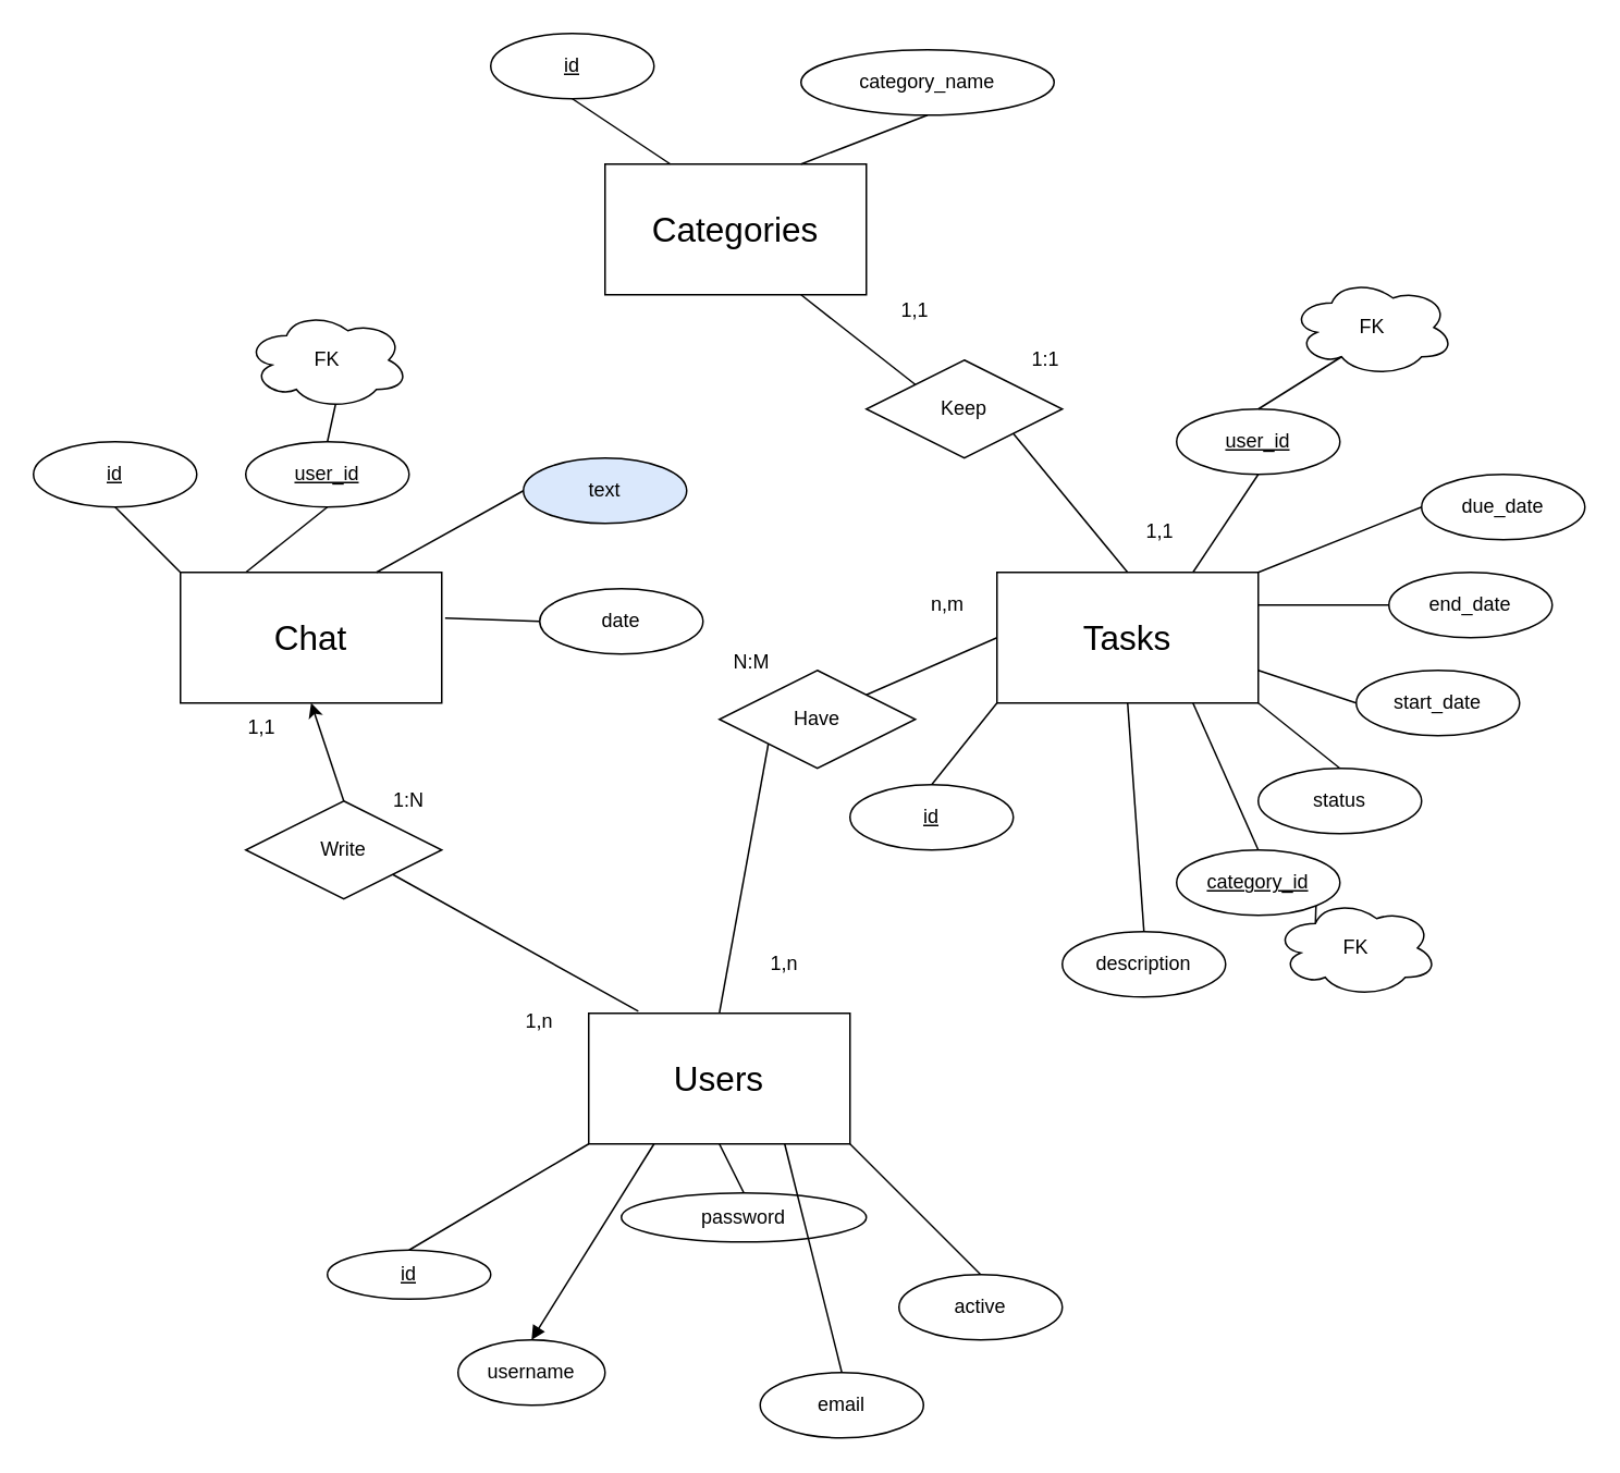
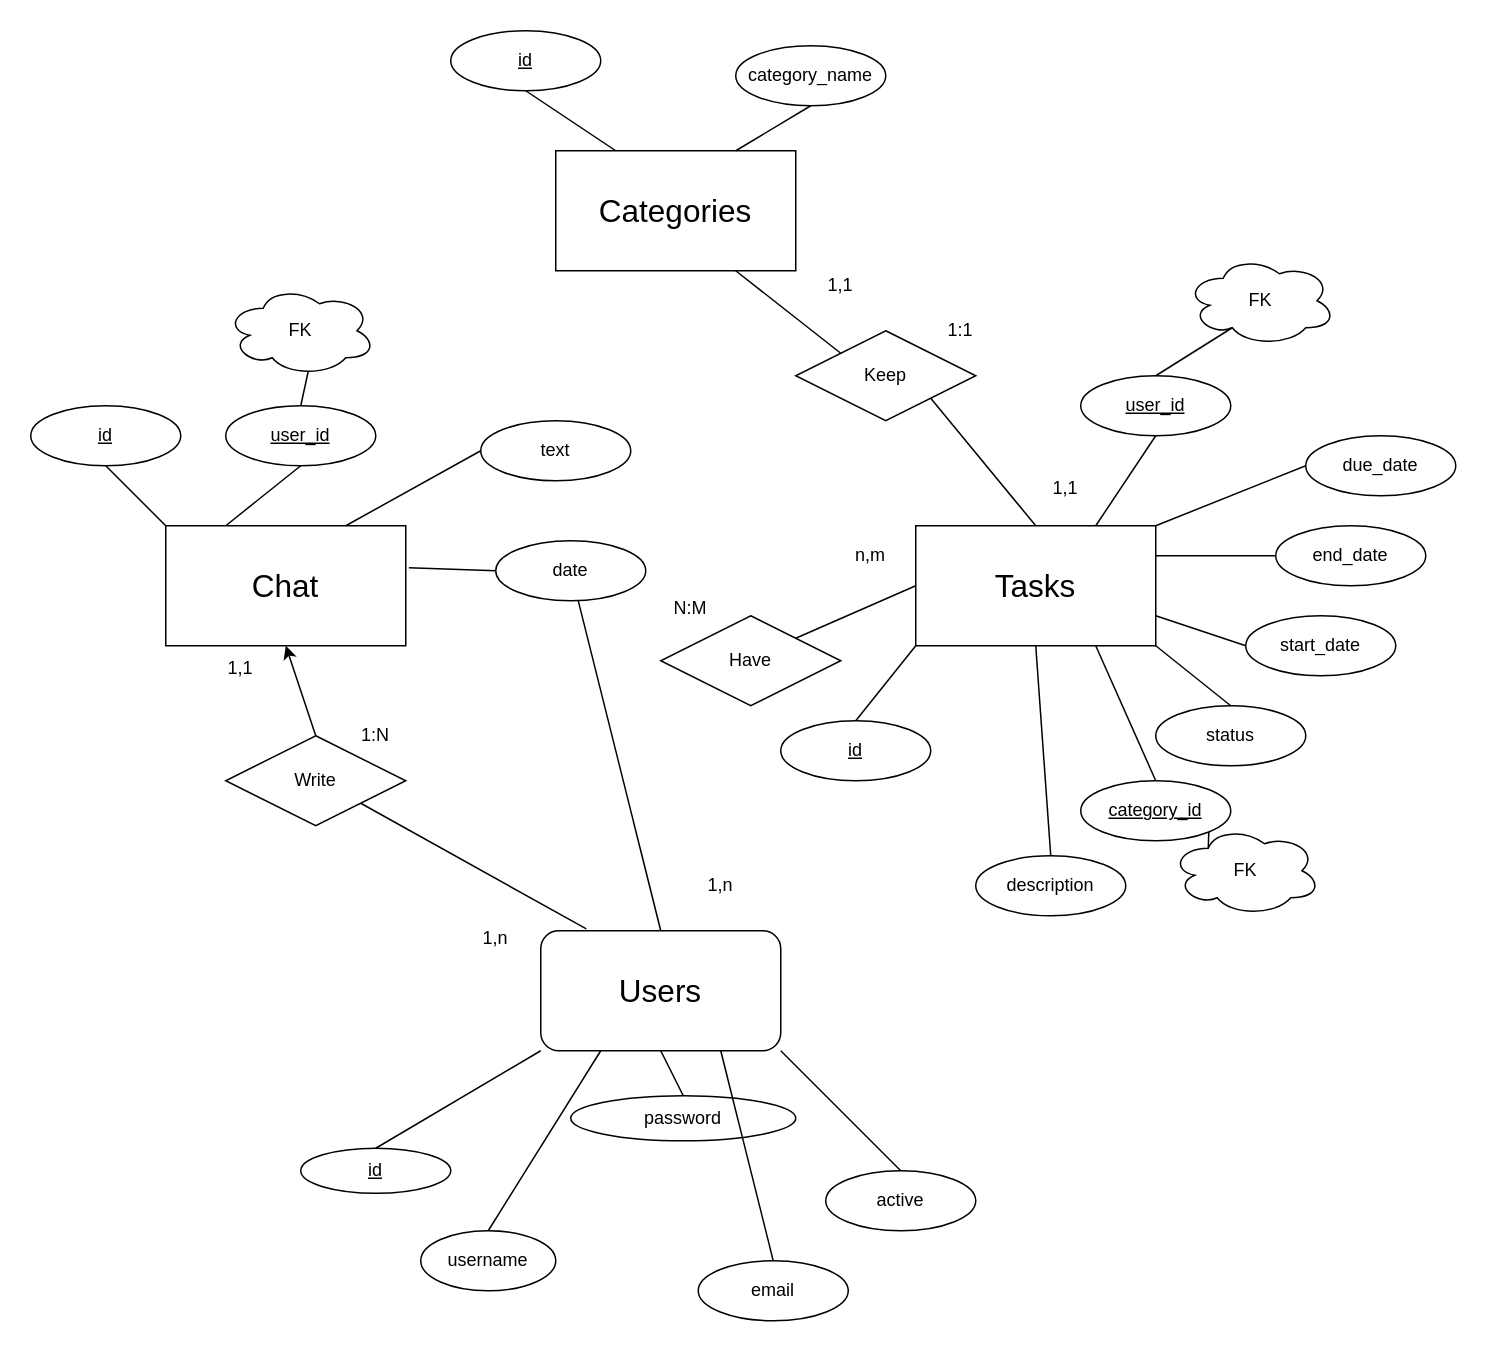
  <mxCell id="0" />
  <mxCell id="1" parent="0" />
- <mxCell id="2" value="&lt;font style=&quot;font-size: 21px;&quot;&gt;Users&lt;/font&gt;" style="whiteSpace=wrap;html=1;align=center;" vertex="1" parent="1"><mxGeometry x="360" y="620" width="160" height="80" as="geometry" /></mxCell>
+ <mxCell id="2" value="&lt;font style=&quot;font-size: 21px;&quot;&gt;Users&lt;/font&gt;" style="whiteSpace=wrap;html=1;align=center;rounded=1;" vertex="1" parent="1"><mxGeometry x="360" y="620" width="160" height="80" as="geometry" /></mxCell>
  <mxCell id="3" value="id" style="ellipse;whiteSpace=wrap;html=1;align=center;fontStyle=4;" vertex="1" parent="1"><mxGeometry x="200" y="765" width="100" height="30" as="geometry" /></mxCell>
  <mxCell id="4" value="" style="endArrow=none;html=1;rounded=0;exitX=0.5;exitY=0;exitDx=0;exitDy=0;entryX=0;entryY=1;entryDx=0;entryDy=0;" edge="1" parent="1" source="3" target="2"><mxGeometry relative="1" as="geometry"><mxPoint x="380" y="480" as="sourcePoint" /><mxPoint x="540" y="480" as="targetPoint" /></mxGeometry></mxCell>
  <mxCell id="5" value="username" style="ellipse;whiteSpace=wrap;html=1;align=center;" vertex="1" parent="1"><mxGeometry x="280" y="820" width="90" height="40" as="geometry" /></mxCell>
- <mxCell id="6" value="" style="endArrow=block;html=1;rounded=0;exitX=0.25;exitY=1;exitDx=0;exitDy=0;entryX=0.5;entryY=0;entryDx=0;entryDy=0;" edge="1" parent="1" source="2" target="5"><mxGeometry relative="1" as="geometry"><mxPoint x="380" y="480" as="sourcePoint" /><mxPoint x="540" y="480" as="targetPoint" /></mxGeometry></mxCell>
+ <mxCell id="6" value="" style="endArrow=none;html=1;rounded=0;exitX=0.25;exitY=1;exitDx=0;exitDy=0;entryX=0.5;entryY=0;entryDx=0;entryDy=0;" edge="1" parent="1" source="2" target="5"><mxGeometry relative="1" as="geometry"><mxPoint x="380" y="480" as="sourcePoint" /><mxPoint x="540" y="480" as="targetPoint" /></mxGeometry></mxCell>
  <mxCell id="7" value="email" style="ellipse;whiteSpace=wrap;html=1;align=center;" vertex="1" parent="1"><mxGeometry x="465" y="840" width="100" height="40" as="geometry" /></mxCell>
  <mxCell id="8" value="password" style="ellipse;whiteSpace=wrap;html=1;align=center;" vertex="1" parent="1"><mxGeometry x="380" y="730" width="150" height="30" as="geometry" /></mxCell>
  <mxCell id="9" value="" style="endArrow=none;html=1;rounded=0;exitX=0.5;exitY=1;exitDx=0;exitDy=0;entryX=0.5;entryY=0;entryDx=0;entryDy=0;" edge="1" parent="1" source="2" target="8"><mxGeometry relative="1" as="geometry"><mxPoint x="380" y="480" as="sourcePoint" /><mxPoint x="540" y="480" as="targetPoint" /></mxGeometry></mxCell>
  <mxCell id="10" value="" style="endArrow=none;html=1;rounded=0;exitX=0.75;exitY=1;exitDx=0;exitDy=0;entryX=0.5;entryY=0;entryDx=0;entryDy=0;" edge="1" parent="1" source="2" target="7"><mxGeometry relative="1" as="geometry"><mxPoint x="380" y="480" as="sourcePoint" /><mxPoint x="540" y="480" as="targetPoint" /></mxGeometry></mxCell>
  <mxCell id="11" value="&lt;font style=&quot;font-size: 21px;&quot;&gt;Tasks&lt;/font&gt;" style="whiteSpace=wrap;html=1;align=center;" vertex="1" parent="1"><mxGeometry x="610" y="350" width="160" height="80" as="geometry" /></mxCell>
  <mxCell id="12" value="" style="endArrow=none;html=1;rounded=0;exitX=0;exitY=1;exitDx=0;exitDy=0;entryX=0.5;entryY=0;entryDx=0;entryDy=0;" edge="1" parent="1" source="11" target="39"><mxGeometry relative="1" as="geometry"><mxPoint x="380" y="470" as="sourcePoint" /><mxPoint x="540" y="470" as="targetPoint" /></mxGeometry></mxCell>
  <mxCell id="13" value="description" style="ellipse;whiteSpace=wrap;html=1;align=center;" vertex="1" parent="1"><mxGeometry x="650" y="570" width="100" height="40" as="geometry" /></mxCell>
  <mxCell id="14" value="" style="endArrow=none;html=1;rounded=0;entryX=0.5;entryY=1;entryDx=0;entryDy=0;exitX=0.5;exitY=0;exitDx=0;exitDy=0;" edge="1" parent="1" source="13" target="11"><mxGeometry relative="1" as="geometry"><mxPoint x="380" y="470" as="sourcePoint" /><mxPoint x="540" y="470" as="targetPoint" /></mxGeometry></mxCell>
  <mxCell id="15" value="" style="endArrow=none;html=1;rounded=0;entryX=0.75;entryY=1;entryDx=0;entryDy=0;exitX=0.5;exitY=0;exitDx=0;exitDy=0;" edge="1" parent="1" source="26" target="11"><mxGeometry relative="1" as="geometry"><mxPoint x="640" y="460" as="sourcePoint" /><mxPoint x="540" y="470" as="targetPoint" /></mxGeometry></mxCell>
  <mxCell id="16" value="status" style="ellipse;whiteSpace=wrap;html=1;align=center;" vertex="1" parent="1"><mxGeometry x="770" y="470" width="100" height="40" as="geometry" /></mxCell>
  <mxCell id="17" value="" style="endArrow=none;html=1;rounded=0;exitX=1;exitY=1;exitDx=0;exitDy=0;entryX=0.5;entryY=0;entryDx=0;entryDy=0;" edge="1" parent="1" source="11" target="16"><mxGeometry relative="1" as="geometry"><mxPoint x="380" y="470" as="sourcePoint" /><mxPoint x="540" y="470" as="targetPoint" /></mxGeometry></mxCell>
  <mxCell id="18" value="due_date" style="ellipse;whiteSpace=wrap;html=1;align=center;" vertex="1" parent="1"><mxGeometry x="870" y="290" width="100" height="40" as="geometry" /></mxCell>
  <mxCell id="19" value="end_date" style="ellipse;whiteSpace=wrap;html=1;align=center;" vertex="1" parent="1"><mxGeometry x="850" y="350" width="100" height="40" as="geometry" /></mxCell>
  <mxCell id="20" value="start_date" style="ellipse;whiteSpace=wrap;html=1;align=center;" vertex="1" parent="1"><mxGeometry x="830" y="410" width="100" height="40" as="geometry" /></mxCell>
  <mxCell id="21" value="" style="endArrow=none;html=1;rounded=0;exitX=1;exitY=0.75;exitDx=0;exitDy=0;entryX=0;entryY=0.5;entryDx=0;entryDy=0;" edge="1" parent="1" source="11" target="20"><mxGeometry relative="1" as="geometry"><mxPoint x="380" y="470" as="sourcePoint" /><mxPoint x="540" y="470" as="targetPoint" /></mxGeometry></mxCell>
  <mxCell id="22" value="" style="endArrow=none;html=1;rounded=0;exitX=1;exitY=0.25;exitDx=0;exitDy=0;entryX=0;entryY=0.5;entryDx=0;entryDy=0;" edge="1" parent="1" source="11" target="19"><mxGeometry relative="1" as="geometry"><mxPoint x="380" y="470" as="sourcePoint" /><mxPoint x="540" y="470" as="targetPoint" /></mxGeometry></mxCell>
  <mxCell id="23" value="" style="endArrow=none;html=1;rounded=0;exitX=1;exitY=0;exitDx=0;exitDy=0;entryX=0;entryY=0.5;entryDx=0;entryDy=0;" edge="1" parent="1" source="11" target="18"><mxGeometry relative="1" as="geometry"><mxPoint x="380" y="470" as="sourcePoint" /><mxPoint x="540" y="470" as="targetPoint" /></mxGeometry></mxCell>
  <mxCell id="24" value="" style="endArrow=none;html=1;rounded=0;exitX=0.75;exitY=0;exitDx=0;exitDy=0;entryX=0.5;entryY=1;entryDx=0;entryDy=0;" edge="1" parent="1" source="11" target="29"><mxGeometry relative="1" as="geometry"><mxPoint x="380" y="470" as="sourcePoint" /><mxPoint x="630" y="240" as="targetPoint" /></mxGeometry></mxCell>
  <mxCell id="25" value="&lt;font style=&quot;font-size: 21px;&quot;&gt;Categories&lt;/font&gt;" style="whiteSpace=wrap;html=1;align=center;" vertex="1" parent="1"><mxGeometry x="370" y="100" width="160" height="80" as="geometry" /></mxCell>
  <mxCell id="26" value="&lt;u&gt;category_id&lt;/u&gt;" style="ellipse;whiteSpace=wrap;html=1;align=center;" vertex="1" parent="1"><mxGeometry x="720" y="520" width="100" height="40" as="geometry" /></mxCell>
  <mxCell id="27" value="FK" style="ellipse;shape=cloud;whiteSpace=wrap;html=1;align=center;" vertex="1" parent="1"><mxGeometry x="780" y="550" width="100" height="60" as="geometry" /></mxCell>
  <mxCell id="28" value="" style="endArrow=none;html=1;rounded=0;exitX=1;exitY=1;exitDx=0;exitDy=0;entryX=0.25;entryY=0.25;entryDx=0;entryDy=0;entryPerimeter=0;" edge="1" parent="1" source="26" target="27"><mxGeometry relative="1" as="geometry"><mxPoint x="380" y="370" as="sourcePoint" /><mxPoint x="540" y="370" as="targetPoint" /></mxGeometry></mxCell>
  <mxCell id="29" value="&lt;u&gt;user_id&lt;/u&gt;" style="ellipse;whiteSpace=wrap;html=1;align=center;" vertex="1" parent="1"><mxGeometry x="720" y="250" width="100" height="40" as="geometry" /></mxCell>
  <mxCell id="30" value="FK" style="ellipse;shape=cloud;whiteSpace=wrap;html=1;align=center;" vertex="1" parent="1"><mxGeometry x="790" y="170" width="100" height="60" as="geometry" /></mxCell>
  <mxCell id="31" value="" style="endArrow=none;html=1;rounded=0;exitX=0.5;exitY=0;exitDx=0;exitDy=0;entryX=0.31;entryY=0.8;entryDx=0;entryDy=0;entryPerimeter=0;" edge="1" parent="1" source="29" target="30"><mxGeometry relative="1" as="geometry"><mxPoint x="380" y="370" as="sourcePoint" /><mxPoint x="540" y="370" as="targetPoint" /></mxGeometry></mxCell>
  <mxCell id="32" value="id" style="ellipse;whiteSpace=wrap;html=1;align=center;fontStyle=4;" vertex="1" parent="1"><mxGeometry x="300" y="20" width="100" height="40" as="geometry" /></mxCell>
- <mxCell id="33" value="category_name" style="ellipse;whiteSpace=wrap;html=1;align=center;" vertex="1" parent="1"><mxGeometry x="490" y="30" width="155" height="40" as="geometry" /></mxCell>
+ <mxCell id="33" value="category_name" style="ellipse;whiteSpace=wrap;html=1;align=center;" vertex="1" parent="1"><mxGeometry x="490" y="30" width="100" height="40" as="geometry" /></mxCell>
  <mxCell id="34" value="" style="endArrow=none;html=1;rounded=0;exitX=0.5;exitY=1;exitDx=0;exitDy=0;entryX=0.25;entryY=0;entryDx=0;entryDy=0;" edge="1" parent="1" source="32" target="25"><mxGeometry relative="1" as="geometry"><mxPoint x="380" y="170" as="sourcePoint" /><mxPoint x="540" y="170" as="targetPoint" /></mxGeometry></mxCell>
  <mxCell id="35" value="" style="endArrow=none;html=1;rounded=0;exitX=0.5;exitY=1;exitDx=0;exitDy=0;entryX=0.75;entryY=0;entryDx=0;entryDy=0;" edge="1" parent="1" source="33" target="25"><mxGeometry relative="1" as="geometry"><mxPoint x="380" y="170" as="sourcePoint" /><mxPoint x="540" y="170" as="targetPoint" /></mxGeometry></mxCell>
  <mxCell id="36" value="&lt;font style=&quot;font-size: 21px;&quot;&gt;Chat&lt;/font&gt;" style="whiteSpace=wrap;html=1;align=center;" vertex="1" parent="1"><mxGeometry x="110" y="350" width="160" height="80" as="geometry" /></mxCell>
  <mxCell id="37" value="active" style="ellipse;whiteSpace=wrap;html=1;align=center;" vertex="1" parent="1"><mxGeometry x="550" y="780" width="100" height="40" as="geometry" /></mxCell>
  <mxCell id="38" value="" style="endArrow=none;html=1;rounded=0;exitX=1;exitY=1;exitDx=0;exitDy=0;entryX=0.5;entryY=0;entryDx=0;entryDy=0;" edge="1" parent="1" source="2" target="37"><mxGeometry relative="1" as="geometry"><mxPoint x="380" y="460" as="sourcePoint" /><mxPoint x="540" y="460" as="targetPoint" /></mxGeometry></mxCell>
  <mxCell id="39" value="id" style="ellipse;whiteSpace=wrap;html=1;align=center;fontStyle=4;" vertex="1" parent="1"><mxGeometry x="520" y="480" width="100" height="40" as="geometry" /></mxCell>
  <mxCell id="40" value="id" style="ellipse;whiteSpace=wrap;html=1;align=center;fontStyle=4;" vertex="1" parent="1"><mxGeometry x="20" y="270" width="100" height="40" as="geometry" /></mxCell>
  <mxCell id="41" value="" style="endArrow=none;html=1;rounded=0;exitX=0.5;exitY=1;exitDx=0;exitDy=0;entryX=0;entryY=0;entryDx=0;entryDy=0;" edge="1" parent="1" source="40" target="36"><mxGeometry relative="1" as="geometry"><mxPoint x="380" y="390" as="sourcePoint" /><mxPoint x="540" y="390" as="targetPoint" /></mxGeometry></mxCell>
  <mxCell id="42" value="&lt;u&gt;user_id&lt;/u&gt;" style="ellipse;whiteSpace=wrap;html=1;align=center;" vertex="1" parent="1"><mxGeometry x="150" y="270" width="100" height="40" as="geometry" /></mxCell>
  <mxCell id="43" value="" style="endArrow=none;html=1;rounded=0;exitX=0.25;exitY=0;exitDx=0;exitDy=0;entryX=0.5;entryY=1;entryDx=0;entryDy=0;" edge="1" parent="1" source="36" target="42"><mxGeometry relative="1" as="geometry"><mxPoint x="380" y="390" as="sourcePoint" /><mxPoint x="540" y="390" as="targetPoint" /></mxGeometry></mxCell>
  <mxCell id="44" value="FK" style="ellipse;shape=cloud;whiteSpace=wrap;html=1;align=center;" vertex="1" parent="1"><mxGeometry x="150" y="190" width="100" height="60" as="geometry" /></mxCell>
  <mxCell id="45" value="" style="endArrow=none;html=1;rounded=0;exitX=0.5;exitY=0;exitDx=0;exitDy=0;entryX=0.55;entryY=0.95;entryDx=0;entryDy=0;entryPerimeter=0;" edge="1" parent="1" source="42" target="44"><mxGeometry relative="1" as="geometry"><mxPoint x="380" y="390" as="sourcePoint" /><mxPoint x="540" y="390" as="targetPoint" /></mxGeometry></mxCell>
  <mxCell id="46" value="date" style="ellipse;whiteSpace=wrap;html=1;align=center;" vertex="1" parent="1"><mxGeometry x="330" y="360" width="100" height="40" as="geometry" /></mxCell>
- <mxCell id="47" value="text" style="ellipse;whiteSpace=wrap;html=1;align=center;fillColor=#dae8fc;" vertex="1" parent="1"><mxGeometry x="320" y="280" width="100" height="40" as="geometry" /></mxCell>
+ <mxCell id="47" value="text" style="ellipse;whiteSpace=wrap;html=1;align=center;" vertex="1" parent="1"><mxGeometry x="320" y="280" width="100" height="40" as="geometry" /></mxCell>
  <mxCell id="48" value="" style="endArrow=none;html=1;rounded=0;exitX=0.75;exitY=0;exitDx=0;exitDy=0;entryX=0;entryY=0.5;entryDx=0;entryDy=0;" edge="1" parent="1" source="36" target="47"><mxGeometry relative="1" as="geometry"><mxPoint x="380" y="390" as="sourcePoint" /><mxPoint x="540" y="390" as="targetPoint" /></mxGeometry></mxCell>
  <mxCell id="49" value="" style="endArrow=none;html=1;rounded=0;exitX=1.013;exitY=0.35;exitDx=0;exitDy=0;exitPerimeter=0;entryX=0;entryY=0.5;entryDx=0;entryDy=0;" edge="1" parent="1" source="36" target="46"><mxGeometry relative="1" as="geometry"><mxPoint x="380" y="390" as="sourcePoint" /><mxPoint x="540" y="390" as="targetPoint" /></mxGeometry></mxCell>
  <mxCell id="50" value="Have" style="shape=rhombus;perimeter=rhombusPerimeter;whiteSpace=wrap;html=1;align=center;" vertex="1" parent="1"><mxGeometry x="440" y="410" width="120" height="60" as="geometry" /></mxCell>
- <mxCell id="51" value="" style="endArrow=none;html=1;rounded=0;exitX=0.5;exitY=0;exitDx=0;exitDy=0;entryX=0;entryY=1;entryDx=0;entryDy=0;" edge="1" parent="1" source="2" target="50"><mxGeometry relative="1" as="geometry"><mxPoint x="380" y="490" as="sourcePoint" /><mxPoint x="540" y="490" as="targetPoint" /></mxGeometry></mxCell>
+ <mxCell id="51" value="" style="endArrow=none;html=1;rounded=0;exitX=0.5;exitY=0;exitDx=0;exitDy=0;" edge="1" parent="1" source="2" target="46"><mxGeometry relative="1" as="geometry"><mxPoint x="380" y="490" as="sourcePoint" /><mxPoint x="540" y="490" as="targetPoint" /></mxGeometry></mxCell>
  <mxCell id="52" value="" style="endArrow=none;html=1;rounded=0;exitX=1;exitY=0;exitDx=0;exitDy=0;entryX=0;entryY=0.5;entryDx=0;entryDy=0;" edge="1" parent="1" source="50" target="11"><mxGeometry relative="1" as="geometry"><mxPoint x="380" y="490" as="sourcePoint" /><mxPoint x="540" y="490" as="targetPoint" /></mxGeometry></mxCell>
  <mxCell id="53" value="Write" style="shape=rhombus;perimeter=rhombusPerimeter;whiteSpace=wrap;html=1;align=center;" vertex="1" parent="1"><mxGeometry x="150" y="490" width="120" height="60" as="geometry" /></mxCell>
  <mxCell id="54" value="" style="endArrow=none;html=1;rounded=0;exitX=0.19;exitY=-0.015;exitDx=0;exitDy=0;exitPerimeter=0;entryX=1;entryY=1;entryDx=0;entryDy=0;" edge="1" parent="1" source="2" target="53"><mxGeometry relative="1" as="geometry"><mxPoint x="380" y="490" as="sourcePoint" /><mxPoint x="540" y="490" as="targetPoint" /></mxGeometry></mxCell>
  <mxCell id="55" value="" style="endArrow=classic;html=1;rounded=0;exitX=0.5;exitY=0;exitDx=0;exitDy=0;entryX=0.5;entryY=1;entryDx=0;entryDy=0;" edge="1" parent="1" source="53" target="36"><mxGeometry relative="1" as="geometry"><mxPoint x="380" y="490" as="sourcePoint" /><mxPoint x="540" y="490" as="targetPoint" /></mxGeometry></mxCell>
  <mxCell id="56" value="Keep" style="shape=rhombus;perimeter=rhombusPerimeter;whiteSpace=wrap;html=1;align=center;" vertex="1" parent="1"><mxGeometry x="530" y="220" width="120" height="60" as="geometry" /></mxCell>
  <mxCell id="57" value="" style="endArrow=none;html=1;rounded=0;exitX=0.75;exitY=1;exitDx=0;exitDy=0;entryX=0;entryY=0;entryDx=0;entryDy=0;" edge="1" parent="1" source="25" target="56"><mxGeometry relative="1" as="geometry"><mxPoint x="380" y="290" as="sourcePoint" /><mxPoint x="540" y="290" as="targetPoint" /></mxGeometry></mxCell>
  <mxCell id="58" value="" style="endArrow=none;html=1;rounded=0;entryX=1;entryY=1;entryDx=0;entryDy=0;exitX=0.5;exitY=0;exitDx=0;exitDy=0;" edge="1" parent="1" source="11" target="56"><mxGeometry relative="1" as="geometry"><mxPoint x="380" y="290" as="sourcePoint" /><mxPoint x="540" y="290" as="targetPoint" /></mxGeometry></mxCell>
  <mxCell id="59" value="1,1" style="text;html=1;strokeColor=none;fillColor=none;align=center;verticalAlign=middle;whiteSpace=wrap;rounded=0;" vertex="1" parent="1"><mxGeometry x="130" y="430" width="60" height="30" as="geometry" /></mxCell>
  <mxCell id="60" value="1,n" style="text;html=1;strokeColor=none;fillColor=none;align=center;verticalAlign=middle;whiteSpace=wrap;rounded=0;" vertex="1" parent="1"><mxGeometry x="300" y="610" width="60" height="30" as="geometry" /></mxCell>
  <mxCell id="61" value="1:N" style="text;html=1;strokeColor=none;fillColor=none;align=center;verticalAlign=middle;whiteSpace=wrap;rounded=0;" vertex="1" parent="1"><mxGeometry x="220" y="475" width="60" height="30" as="geometry" /></mxCell>
  <mxCell id="62" value="1,n" style="text;html=1;strokeColor=none;fillColor=none;align=center;verticalAlign=middle;whiteSpace=wrap;rounded=0;" vertex="1" parent="1"><mxGeometry x="450" y="575" width="60" height="30" as="geometry" /></mxCell>
  <mxCell id="63" value="n,m" style="text;html=1;strokeColor=none;fillColor=none;align=center;verticalAlign=middle;whiteSpace=wrap;rounded=0;" vertex="1" parent="1"><mxGeometry x="550" y="355" width="60" height="30" as="geometry" /></mxCell>
  <mxCell id="64" value="N:M" style="text;html=1;strokeColor=none;fillColor=none;align=center;verticalAlign=middle;whiteSpace=wrap;rounded=0;" vertex="1" parent="1"><mxGeometry x="430" y="390" width="60" height="30" as="geometry" /></mxCell>
  <mxCell id="65" value="1,1" style="text;html=1;strokeColor=none;fillColor=none;align=center;verticalAlign=middle;whiteSpace=wrap;rounded=0;" vertex="1" parent="1"><mxGeometry x="530" y="175" width="60" height="30" as="geometry" /></mxCell>
  <mxCell id="66" value="1,1" style="text;html=1;strokeColor=none;fillColor=none;align=center;verticalAlign=middle;whiteSpace=wrap;rounded=0;" vertex="1" parent="1"><mxGeometry x="680" y="310" width="60" height="30" as="geometry" /></mxCell>
  <mxCell id="67" value="1:1" style="text;html=1;strokeColor=none;fillColor=none;align=center;verticalAlign=middle;whiteSpace=wrap;rounded=0;" vertex="1" parent="1"><mxGeometry x="610" y="205" width="60" height="30" as="geometry" /></mxCell>
